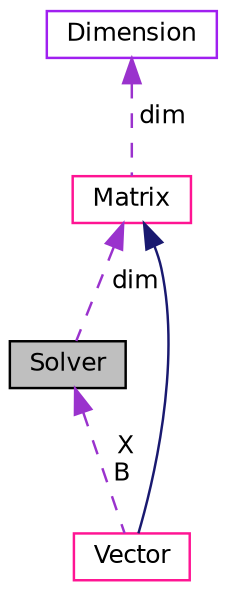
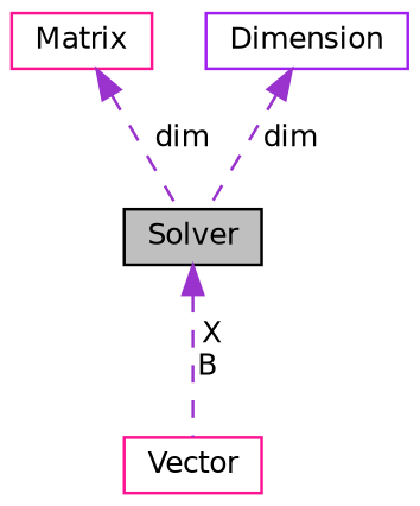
  digraph {
    node [color=deeppink fillcolor=white fontname=Helvetica fontsize=10 shape=record style=filled]
    edge [color=darkorchid3 dir=back fontname=Helvetica fontsize=10 labelfontname=Helvetica labelfontsize=10 style=dashed]
    n1 [color=black fillcolor=grey75 fontcolor=black height=0.2 label=Solver width=0.4]
    n2 [height=0.2 label=Vector width=0.4]
    n3 [height=0.2 label=Matrix width=0.4]
    n4 [color=purple height=0.2 label=Dimension width=0.4]
    n1 -> n2 [label=" X\nB"]
    n3 -> n1 [label=" dim"]
-   n3 -> n2 [color=midnightblue style=solid]
-   n4 -> n3 [label=" dim"]
+   n4 -> n1 [label=" dim"]
  }
